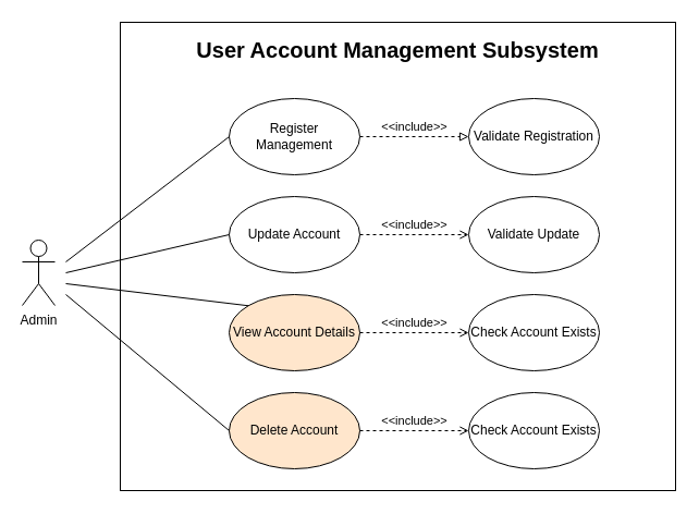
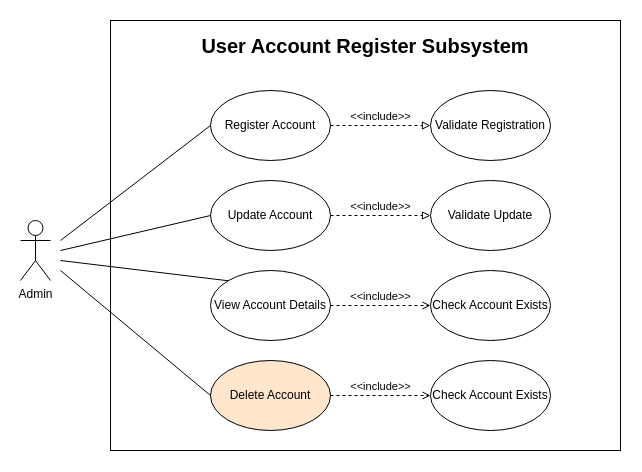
  <mxCell id="0" />
  <mxCell id="1" parent="0" />
  <mxCell id="2" value="" style="rounded=0;whiteSpace=wrap;html=1;" vertex="1" parent="1"><mxGeometry x="110" y="20" width="510" height="430" as="geometry" /></mxCell>
- <mxCell id="3" value="&lt;font style=&quot;font-size: 20px;&quot;&gt;&lt;b&gt;User Account Management Subsystem&lt;/b&gt;&lt;/font&gt;" style="text;html=1;align=center;verticalAlign=middle;whiteSpace=wrap;rounded=0;" vertex="1" parent="1"><mxGeometry x="170" y="30" width="390" height="30" as="geometry" /></mxCell>
+ <mxCell id="3" value="&lt;font style=&quot;font-size: 20px;&quot;&gt;&lt;b&gt;User Account Register Subsystem&lt;/b&gt;&lt;/font&gt;" style="text;html=1;align=center;verticalAlign=middle;whiteSpace=wrap;rounded=0;" vertex="1" parent="1"><mxGeometry x="170" y="30" width="390" height="30" as="geometry" /></mxCell>
  <mxCell id="4" value="Admin" style="shape=umlActor;verticalLabelPosition=bottom;verticalAlign=top;html=1;outlineConnect=0;" vertex="1" parent="1"><mxGeometry x="20" y="220" width="30" height="60" as="geometry" /></mxCell>
- <mxCell id="5" value="Register Management" style="ellipse;whiteSpace=wrap;html=1;" vertex="1" parent="1"><mxGeometry x="210" y="90" width="120" height="70" as="geometry" /></mxCell>
+ <mxCell id="5" value="Register Account" style="ellipse;whiteSpace=wrap;html=1;" vertex="1" parent="1"><mxGeometry x="210" y="90" width="120" height="70" as="geometry" /></mxCell>
  <mxCell id="6" value="Delete Account" style="ellipse;whiteSpace=wrap;html=1;fillColor=#ffe6cc;" vertex="1" parent="1"><mxGeometry x="210" y="360" width="120" height="70" as="geometry" /></mxCell>
  <mxCell id="7" value="Update Account" style="ellipse;whiteSpace=wrap;html=1;" vertex="1" parent="1"><mxGeometry x="210" y="180" width="120" height="70" as="geometry" /></mxCell>
- <mxCell id="8" value="View Account Details" style="ellipse;whiteSpace=wrap;html=1;fillColor=#ffe6cc;" vertex="1" parent="1"><mxGeometry x="210" y="270" width="120" height="70" as="geometry" /></mxCell>
+ <mxCell id="8" value="View Account Details" style="ellipse;whiteSpace=wrap;html=1;" vertex="1" parent="1"><mxGeometry x="210" y="270" width="120" height="70" as="geometry" /></mxCell>
  <mxCell id="9" value="" style="endArrow=none;html=1;rounded=0;entryX=0;entryY=0.5;entryDx=0;entryDy=0;" edge="1" parent="1" target="5"><mxGeometry width="50" height="50" relative="1" as="geometry"><mxPoint x="60" y="240" as="sourcePoint" /><mxPoint x="170" y="180" as="targetPoint" /></mxGeometry></mxCell>
  <mxCell id="10" value="" style="endArrow=none;html=1;rounded=0;entryX=0;entryY=0.5;entryDx=0;entryDy=0;" edge="1" parent="1" target="7"><mxGeometry width="50" height="50" relative="1" as="geometry"><mxPoint x="60" y="250" as="sourcePoint" /><mxPoint x="170" y="240" as="targetPoint" /></mxGeometry></mxCell>
  <mxCell id="11" value="" style="endArrow=none;html=1;rounded=0;entryX=0;entryY=0;entryDx=0;entryDy=0;" edge="1" parent="1" target="8"><mxGeometry width="50" height="50" relative="1" as="geometry"><mxPoint x="60" y="260" as="sourcePoint" /><mxPoint x="180" y="330" as="targetPoint" /></mxGeometry></mxCell>
  <mxCell id="12" value="" style="endArrow=none;html=1;rounded=0;entryX=0;entryY=0.5;entryDx=0;entryDy=0;" edge="1" parent="1" target="6"><mxGeometry width="50" height="50" relative="1" as="geometry"><mxPoint x="60" y="270" as="sourcePoint" /><mxPoint x="190" y="410" as="targetPoint" /></mxGeometry></mxCell>
  <mxCell id="13" value="Validate Registration" style="ellipse;whiteSpace=wrap;html=1;" vertex="1" parent="1"><mxGeometry x="430" y="90" width="120" height="70" as="geometry" /></mxCell>
  <mxCell id="14" value="&amp;lt;&amp;lt;include&amp;gt;&amp;gt;" style="html=1;verticalAlign=bottom;labelBackgroundColor=none;endArrow=block;endFill=0;dashed=1;rounded=0;exitX=1;exitY=0.5;exitDx=0;exitDy=0;entryX=0;entryY=0.5;entryDx=0;entryDy=0;" edge="1" parent="1" source="5" target="13"><mxGeometry width="160" relative="1" as="geometry"><mxPoint x="360" y="120" as="sourcePoint" /><mxPoint x="520" y="120" as="targetPoint" /></mxGeometry></mxCell>
  <mxCell id="15" value="Validate Update" style="ellipse;whiteSpace=wrap;html=1;" vertex="1" parent="1"><mxGeometry x="430" y="180" width="120" height="70" as="geometry" /></mxCell>
- <mxCell id="16" value="&amp;lt;&amp;lt;include&amp;gt;&amp;gt;" style="html=1;verticalAlign=bottom;labelBackgroundColor=none;endArrow=open;endFill=0;dashed=1;rounded=0;exitX=1;exitY=0.5;exitDx=0;exitDy=0;entryX=0;entryY=0.5;entryDx=0;entryDy=0;" edge="1" parent="1" source="7" target="15"><mxGeometry width="160" relative="1" as="geometry"><mxPoint x="350" y="220" as="sourcePoint" /><mxPoint x="510" y="220" as="targetPoint" /></mxGeometry></mxCell>
+ <mxCell id="16" value="&amp;lt;&amp;lt;include&amp;gt;&amp;gt;" style="html=1;verticalAlign=bottom;labelBackgroundColor=none;endArrow=block;endFill=0;dashed=1;rounded=0;exitX=1;exitY=0.5;exitDx=0;exitDy=0;entryX=0;entryY=0.5;entryDx=0;entryDy=0;" edge="1" parent="1" source="7" target="15"><mxGeometry width="160" relative="1" as="geometry"><mxPoint x="350" y="220" as="sourcePoint" /><mxPoint x="510" y="220" as="targetPoint" /></mxGeometry></mxCell>
  <mxCell id="17" value="Check Account Exists" style="ellipse;whiteSpace=wrap;html=1;" vertex="1" parent="1"><mxGeometry x="430" y="270" width="120" height="70" as="geometry" /></mxCell>
  <mxCell id="18" value="&amp;lt;&amp;lt;include&amp;gt;&amp;gt;" style="html=1;verticalAlign=bottom;labelBackgroundColor=none;endArrow=open;endFill=0;dashed=1;rounded=0;exitX=1;exitY=0.5;exitDx=0;exitDy=0;entryX=0;entryY=0.5;entryDx=0;entryDy=0;" edge="1" parent="1" source="8" target="17"><mxGeometry width="160" relative="1" as="geometry"><mxPoint x="380" y="310" as="sourcePoint" /><mxPoint x="540" y="310" as="targetPoint" /></mxGeometry></mxCell>
  <mxCell id="19" value="Check Account Exists" style="ellipse;whiteSpace=wrap;html=1;" vertex="1" parent="1"><mxGeometry x="430" y="360" width="120" height="70" as="geometry" /></mxCell>
  <mxCell id="20" value="&amp;lt;&amp;lt;include&amp;gt;&amp;gt;" style="html=1;verticalAlign=bottom;labelBackgroundColor=none;endArrow=open;endFill=0;dashed=1;rounded=0;exitX=1;exitY=0.5;exitDx=0;exitDy=0;entryX=0;entryY=0.5;entryDx=0;entryDy=0;" edge="1" parent="1" source="6" target="19"><mxGeometry width="160" relative="1" as="geometry"><mxPoint x="310" y="410" as="sourcePoint" /><mxPoint x="470" y="410" as="targetPoint" /></mxGeometry></mxCell>
